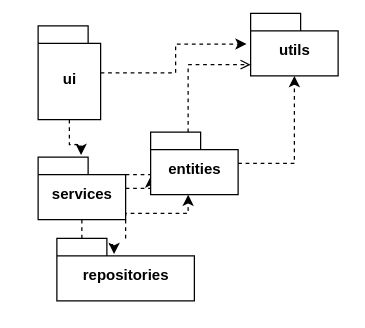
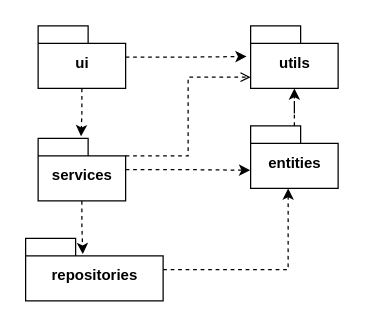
  <mxCell id="0" />
  <mxCell id="1" parent="0" />
  <mxCell id="2" style="edgeStyle=orthogonalEdgeStyle;rounded=0;orthogonalLoop=1;jettySize=auto;html=1;entryX=0.491;entryY=-0.033;entryDx=0;entryDy=0;entryPerimeter=0;dashed=1;" parent="1" source="4" target="8" edge="1"><mxGeometry relative="1" as="geometry" /></mxCell>
  <mxCell id="3" style="edgeStyle=orthogonalEdgeStyle;rounded=0;orthogonalLoop=1;jettySize=auto;html=1;dashed=1;entryX=-0.046;entryY=0.49;entryDx=0;entryDy=0;entryPerimeter=0;" parent="1" source="4" target="13" edge="1"><mxGeometry relative="1" as="geometry"><mxPoint x="190" y="45" as="targetPoint" /></mxGeometry></mxCell>
- <mxCell id="4" value="ui" style="shape=folder;fontStyle=1;spacingTop=10;tabWidth=40;tabHeight=14;tabPosition=left;html=1;" parent="1" vertex="1"><mxGeometry x="30" y="20" width="50" height="75" as="geometry" /></mxCell>
+ <mxCell id="4" value="ui" style="shape=folder;fontStyle=1;spacingTop=10;tabWidth=40;tabHeight=14;tabPosition=left;html=1;" parent="1" vertex="1"><mxGeometry x="30" y="20" width="70" height="50" as="geometry" /></mxCell>
  <mxCell id="5" style="edgeStyle=orthogonalEdgeStyle;rounded=0;orthogonalLoop=1;jettySize=auto;html=1;entryX=0.416;entryY=0.252;entryDx=0;entryDy=0;entryPerimeter=0;dashed=1;" parent="1" source="8" target="12" edge="1"><mxGeometry relative="1" as="geometry" /></mxCell>
  <mxCell id="6" style="edgeStyle=orthogonalEdgeStyle;rounded=0;orthogonalLoop=1;jettySize=auto;html=1;entryX=-0.005;entryY=0.71;entryDx=0;entryDy=0;entryPerimeter=0;dashed=1;" parent="1" source="8" target="10" edge="1"><mxGeometry relative="1" as="geometry" /></mxCell>
  <mxCell id="7" style="edgeStyle=orthogonalEdgeStyle;rounded=0;orthogonalLoop=1;jettySize=auto;html=1;exitX=0;exitY=0;exitDx=70;exitDy=14;exitPerimeter=0;entryX=0;entryY=0;entryDx=0;entryDy=41;entryPerimeter=0;dashed=1;endArrow=open;" edge="1" parent="1" source="8" target="13"><mxGeometry relative="1" as="geometry" /></mxCell>
- <mxCell id="8" value="services" style="shape=folder;fontStyle=1;spacingTop=10;tabWidth=40;tabHeight=14;tabPosition=left;html=1;" parent="1" vertex="1"><mxGeometry x="30" y="125" width="70" height="50" as="geometry" /></mxCell>
+ <mxCell id="8" value="services" style="shape=folder;fontStyle=1;spacingTop=10;tabWidth=40;tabHeight=14;tabPosition=left;html=1;" parent="1" vertex="1"><mxGeometry x="30" y="110" width="70" height="50" as="geometry" /></mxCell>
  <mxCell id="9" style="edgeStyle=orthogonalEdgeStyle;rounded=0;orthogonalLoop=1;jettySize=auto;html=1;entryX=0.5;entryY=1;entryDx=0;entryDy=0;entryPerimeter=0;dashed=1;" parent="1" source="10" target="13" edge="1"><mxGeometry relative="1" as="geometry" /></mxCell>
- <mxCell id="10" value="entities" style="shape=folder;fontStyle=1;spacingTop=10;tabWidth=40;tabHeight=14;tabPosition=left;html=1;" parent="1" vertex="1"><mxGeometry x="120" y="105" width="70" height="50" as="geometry" /></mxCell>
+ <mxCell id="10" value="entities" style="shape=folder;fontStyle=1;spacingTop=10;tabWidth=40;tabHeight=14;tabPosition=left;html=1;" parent="1" vertex="1"><mxGeometry x="200" y="100" width="70" height="50" as="geometry" /></mxCell>
  <mxCell id="11" style="edgeStyle=orthogonalEdgeStyle;rounded=0;orthogonalLoop=1;jettySize=auto;html=1;entryX=0.429;entryY=1;entryDx=0;entryDy=0;entryPerimeter=0;dashed=1;" parent="1" source="12" target="10" edge="1"><mxGeometry relative="1" as="geometry" /></mxCell>
- <mxCell id="12" value="repositories" style="shape=folder;fontStyle=1;spacingTop=10;tabWidth=40;tabHeight=14;tabPosition=left;html=1;" parent="1" vertex="1"><mxGeometry x="45" y="190" width="110" height="50" as="geometry" /></mxCell>
- <mxCell id="13" value="utils" style="shape=folder;fontStyle=1;spacingTop=10;tabWidth=40;tabHeight=14;tabPosition=left;html=1;" parent="1" vertex="1"><mxGeometry x="200" y="10" width="70" height="50" as="geometry" /></mxCell>
+ <mxCell id="12" value="repositories" style="shape=folder;fontStyle=1;spacingTop=10;tabWidth=40;tabHeight=14;tabPosition=left;html=1;" parent="1" vertex="1"><mxGeometry x="20" y="190" width="110" height="50" as="geometry" /></mxCell>
+ <mxCell id="13" value="utils" style="shape=folder;fontStyle=1;spacingTop=10;tabWidth=40;tabHeight=14;tabPosition=left;html=1;" parent="1" vertex="1"><mxGeometry x="200" y="20" width="70" height="50" as="geometry" /></mxCell>
